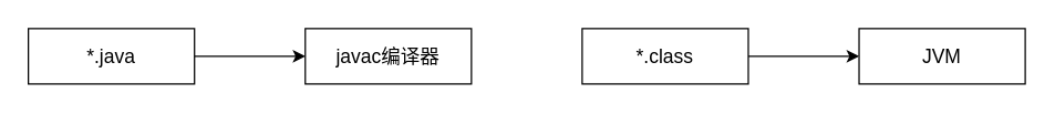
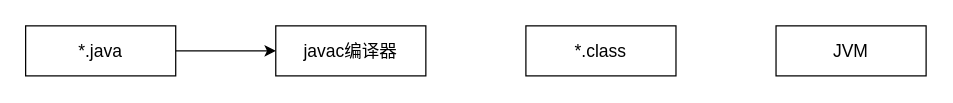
  <mxCell id="0" />
  <mxCell id="1" parent="0" />
  <mxCell id="2" style="edgeStyle=orthogonalEdgeStyle;rounded=0;orthogonalLoop=1;jettySize=auto;html=1;entryX=0;entryY=0.5;entryDx=0;entryDy=0;" edge="1" parent="1" source="3" target="4"><mxGeometry relative="1" as="geometry" /></mxCell>
  <mxCell id="3" value="&lt;font style=&quot;font-size: 14px&quot;&gt;*.java&lt;/font&gt;" style="rounded=0;whiteSpace=wrap;html=1;" vertex="1" parent="1"><mxGeometry x="20" y="20" width="120" height="40" as="geometry" /></mxCell>
  <mxCell id="4" value="&lt;span style=&quot;font-size: 14px&quot;&gt;javac编译器&lt;/span&gt;" style="rounded=0;whiteSpace=wrap;html=1;" vertex="1" parent="1"><mxGeometry x="220" y="20" width="120" height="40" as="geometry" /></mxCell>
- <mxCell id="5" style="edgeStyle=orthogonalEdgeStyle;rounded=0;orthogonalLoop=1;jettySize=auto;html=1;entryX=0;entryY=0.5;entryDx=0;entryDy=0;" edge="1" parent="1" source="6" target="7"><mxGeometry relative="1" as="geometry" /></mxCell>
  <mxCell id="6" value="&lt;span style=&quot;font-size: 14px&quot;&gt;*.class&lt;/span&gt;" style="rounded=0;whiteSpace=wrap;html=1;" vertex="1" parent="1"><mxGeometry x="420" y="20" width="120" height="40" as="geometry" /></mxCell>
  <mxCell id="7" value="&lt;span style=&quot;font-size: 14px&quot;&gt;JVM&lt;/span&gt;" style="rounded=0;whiteSpace=wrap;html=1;" vertex="1" parent="1"><mxGeometry x="620" y="20" width="120" height="40" as="geometry" /></mxCell>
